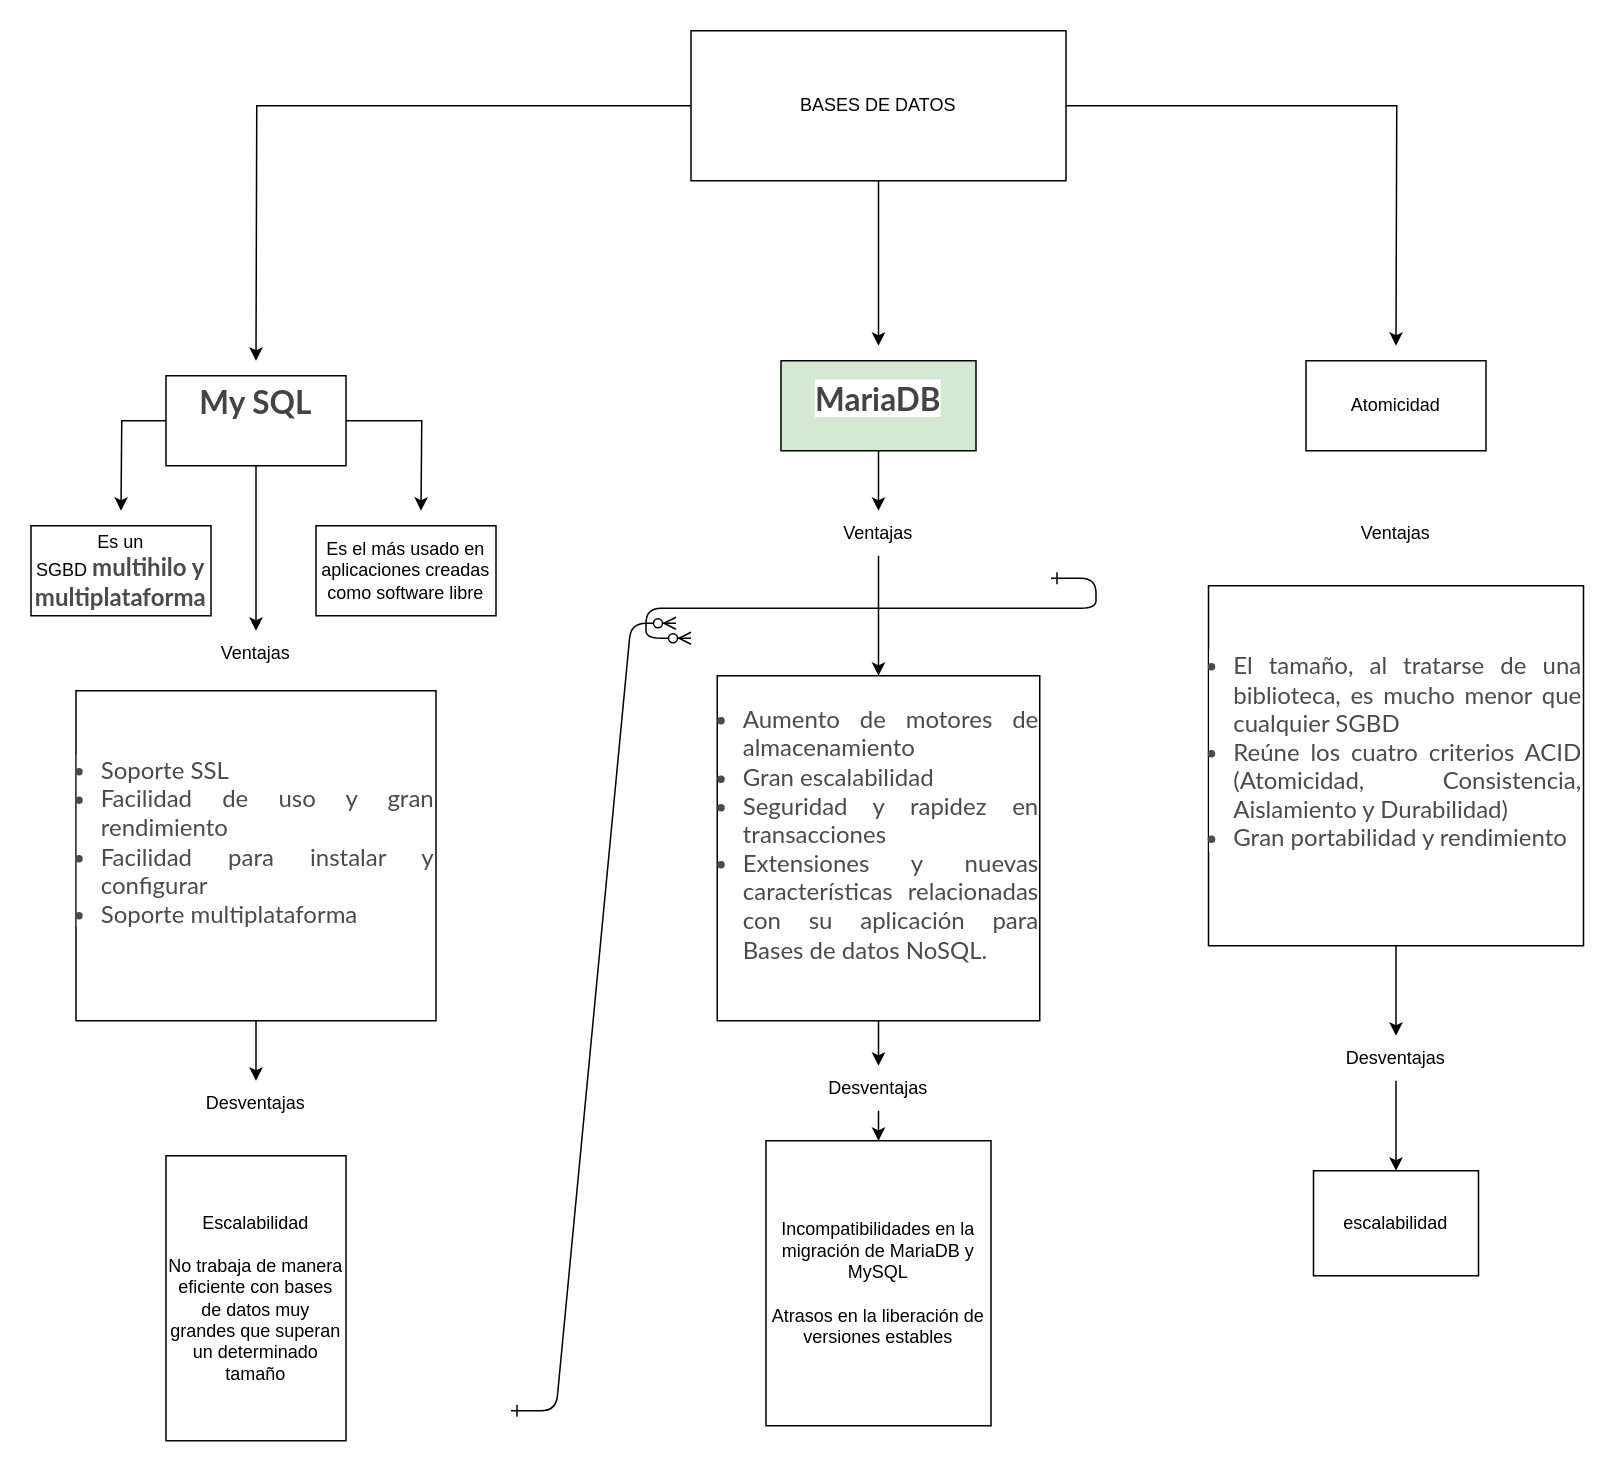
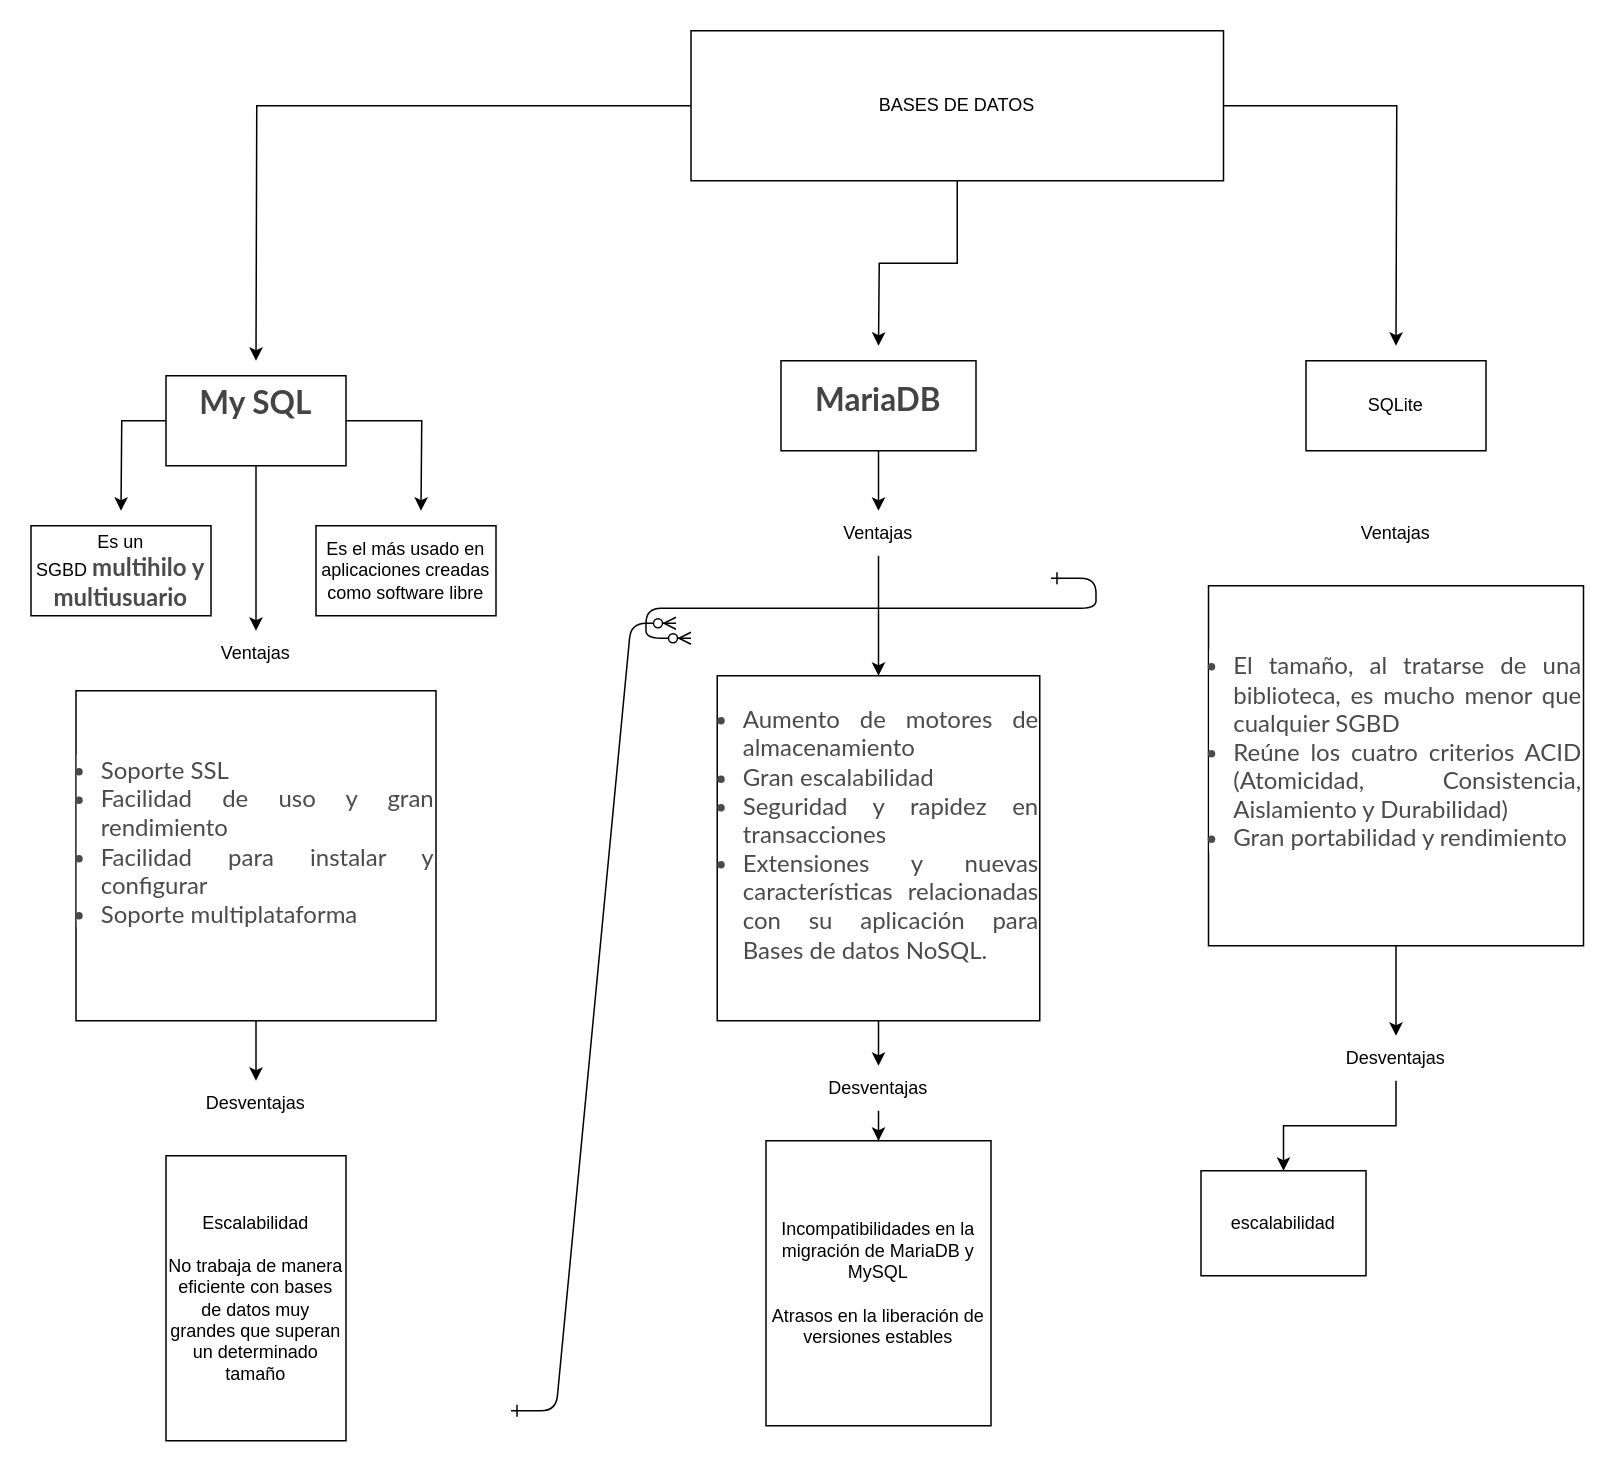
  <mxCell id="0" />
  <mxCell id="1" parent="0" />
  <mxCell id="2" value="" style="edgeStyle=entityRelationEdgeStyle;endArrow=ERzeroToMany;startArrow=ERone;endFill=1;startFill=0;" parent="1" edge="1"><mxGeometry width="100" height="100" relative="1" as="geometry"><mxPoint x="340" y="940" as="sourcePoint" /><mxPoint x="450" y="415" as="targetPoint" /></mxGeometry></mxCell>
  <mxCell id="3" value="" style="edgeStyle=entityRelationEdgeStyle;endArrow=ERzeroToMany;startArrow=ERone;endFill=1;startFill=0;" parent="1" edge="1"><mxGeometry width="100" height="100" relative="1" as="geometry"><mxPoint x="700" y="385" as="sourcePoint" /><mxPoint x="460" y="425" as="targetPoint" /></mxGeometry></mxCell>
  <mxCell id="4" style="edgeStyle=orthogonalEdgeStyle;rounded=0;orthogonalLoop=1;jettySize=auto;html=1;" edge="1" parent="1" source="7"><mxGeometry relative="1" as="geometry"><mxPoint x="280" y="340" as="targetPoint" /></mxGeometry></mxCell>
  <mxCell id="5" style="edgeStyle=orthogonalEdgeStyle;rounded=0;orthogonalLoop=1;jettySize=auto;html=1;" edge="1" parent="1" source="7"><mxGeometry relative="1" as="geometry"><mxPoint x="80" y="340" as="targetPoint" /></mxGeometry></mxCell>
  <mxCell id="6" style="edgeStyle=orthogonalEdgeStyle;rounded=0;orthogonalLoop=1;jettySize=auto;html=1;entryX=0.5;entryY=0;entryDx=0;entryDy=0;" edge="1" parent="1" source="7" target="12"><mxGeometry relative="1" as="geometry" /></mxCell>
  <mxCell id="7" value="&lt;h3 style=&quot;box-sizing: border-box; margin: 0px 0px 25px; line-height: inherit; font-size: 21px; overflow-wrap: break-word; padding: 0px; border: 0px; font-variant-numeric: inherit; font-variant-east-asian: inherit; font-variant-alternates: inherit; font-variant-position: inherit; font-stretch: inherit; font-family: Lato, sans-serif; font-optical-sizing: inherit; font-kerning: inherit; font-feature-settings: inherit; font-variation-settings: inherit; vertical-align: middle; color: rgb(68, 68, 68); background-color: rgb(255, 255, 255); text-align: justify;&quot;&gt;My SQL&lt;/h3&gt;" style="rounded=0;whiteSpace=wrap;html=1;" vertex="1" parent="1"><mxGeometry x="110" y="250" width="120" height="60" as="geometry" /></mxCell>
- <mxCell id="8" value="Es un SGBD&amp;nbsp;&lt;span style=&quot;box-sizing: border-box; font-weight: 700; margin: 0px; padding: 0px; border: 0px; font-variant-numeric: inherit; font-variant-east-asian: inherit; font-variant-alternates: inherit; font-variant-position: inherit; font-stretch: inherit; font-size: 16px; line-height: inherit; font-family: Lato, sans-serif; font-optical-sizing: inherit; font-kerning: inherit; font-feature-settings: inherit; font-variation-settings: inherit; vertical-align: initial; color: rgb(75, 75, 75); text-align: justify; background-color: rgb(255, 255, 255);&quot;&gt;multihilo y multiplataforma&lt;/span&gt;" style="rounded=0;whiteSpace=wrap;html=1;" vertex="1" parent="1"><mxGeometry x="20" y="350" width="120" height="60" as="geometry" /></mxCell>
+ <mxCell id="8" value="Es un SGBD&amp;nbsp;&lt;span style=&quot;box-sizing: border-box; font-weight: 700; margin: 0px; padding: 0px; border: 0px; font-variant-numeric: inherit; font-variant-east-asian: inherit; font-variant-alternates: inherit; font-variant-position: inherit; font-stretch: inherit; font-size: 16px; line-height: inherit; font-family: Lato, sans-serif; font-optical-sizing: inherit; font-kerning: inherit; font-feature-settings: inherit; font-variation-settings: inherit; vertical-align: initial; color: rgb(75, 75, 75); text-align: justify; background-color: rgb(255, 255, 255);&quot;&gt;multihilo y multiusuario&lt;/span&gt;" style="rounded=0;whiteSpace=wrap;html=1;" vertex="1" parent="1"><mxGeometry x="20" y="350" width="120" height="60" as="geometry" /></mxCell>
  <mxCell id="9" value="Es el más usado en aplicaciones creadas como software libre" style="rounded=0;whiteSpace=wrap;html=1;" vertex="1" parent="1"><mxGeometry x="210" y="350" width="120" height="60" as="geometry" /></mxCell>
  <mxCell id="10" style="edgeStyle=orthogonalEdgeStyle;rounded=0;orthogonalLoop=1;jettySize=auto;html=1;entryX=0.5;entryY=0;entryDx=0;entryDy=0;" edge="1" parent="1" source="11" target="13"><mxGeometry relative="1" as="geometry" /></mxCell>
  <mxCell id="11" value="&lt;ul style=&quot;box-sizing: border-box; margin: 0px 0px 20px; overflow-wrap: break-word; padding: 0px 0px 0px 1em; border: 0px; font-variant-numeric: inherit; font-variant-east-asian: inherit; font-variant-alternates: inherit; font-variant-position: inherit; font-stretch: inherit; font-size: 16px; line-height: inherit; font-family: Lato, sans-serif; font-optical-sizing: inherit; font-kerning: inherit; font-feature-settings: inherit; font-variation-settings: inherit; vertical-align: middle; list-style-position: initial; list-style-image: initial; color: rgb(75, 75, 75); background-color: rgb(255, 255, 255); text-align: justify;&quot;&gt;&lt;li style=&quot;box-sizing: border-box; margin: 0px; padding: 0px; border: 0px; font: inherit; vertical-align: middle;&quot;&gt;Soporte SSL&lt;/li&gt;&lt;li style=&quot;box-sizing: border-box; margin: 0px; padding: 0px; border: 0px; font: inherit; vertical-align: middle;&quot;&gt;Facilidad de uso y gran rendimiento&lt;/li&gt;&lt;li style=&quot;box-sizing: border-box; margin: 0px; padding: 0px; border: 0px; font: inherit; vertical-align: middle;&quot;&gt;Facilidad para instalar y configurar&lt;/li&gt;&lt;li style=&quot;box-sizing: border-box; margin: 0px; padding: 0px; border: 0px; font: inherit; vertical-align: middle;&quot;&gt;Soporte multiplataforma&lt;/li&gt;&lt;/ul&gt;" style="rounded=0;whiteSpace=wrap;html=1;" vertex="1" parent="1"><mxGeometry x="50" y="460" width="240" height="220" as="geometry" /></mxCell>
  <mxCell id="12" value="Ventajas" style="text;html=1;strokeColor=none;fillColor=none;align=center;verticalAlign=middle;whiteSpace=wrap;rounded=0;" vertex="1" parent="1"><mxGeometry x="140" y="420" width="60" height="30" as="geometry" /></mxCell>
  <mxCell id="13" value="Desventajas" style="text;html=1;strokeColor=none;fillColor=none;align=center;verticalAlign=middle;whiteSpace=wrap;rounded=0;" vertex="1" parent="1"><mxGeometry x="140" y="720" width="60" height="30" as="geometry" /></mxCell>
  <mxCell id="14" value="Escalabilidad&lt;br&gt;&lt;br&gt;No trabaja de manera eficiente con bases de datos muy grandes que superan un determinado tamaño" style="rounded=0;whiteSpace=wrap;html=1;" vertex="1" parent="1"><mxGeometry x="110" y="770" width="120" height="190" as="geometry" /></mxCell>
  <mxCell id="15" style="edgeStyle=orthogonalEdgeStyle;rounded=0;orthogonalLoop=1;jettySize=auto;html=1;" edge="1" parent="1" source="18"><mxGeometry relative="1" as="geometry"><mxPoint x="585" y="230" as="targetPoint" /></mxGeometry></mxCell>
  <mxCell id="16" style="edgeStyle=orthogonalEdgeStyle;rounded=0;orthogonalLoop=1;jettySize=auto;html=1;" edge="1" parent="1" source="18"><mxGeometry relative="1" as="geometry"><mxPoint x="930" y="230" as="targetPoint" /></mxGeometry></mxCell>
  <mxCell id="17" style="edgeStyle=orthogonalEdgeStyle;rounded=0;orthogonalLoop=1;jettySize=auto;html=1;" edge="1" parent="1" source="18"><mxGeometry relative="1" as="geometry"><mxPoint x="170" y="240" as="targetPoint" /></mxGeometry></mxCell>
- <mxCell id="18" value="BASES DE DATOS" style="rounded=0;whiteSpace=wrap;html=1;" vertex="1" parent="1"><mxGeometry x="460" y="20" width="250" height="100" as="geometry" /></mxCell>
+ <mxCell id="18" value="BASES DE DATOS" style="rounded=0;whiteSpace=wrap;html=1;" vertex="1" parent="1"><mxGeometry x="460" y="20" width="355" height="100" as="geometry" /></mxCell>
  <mxCell id="19" style="edgeStyle=orthogonalEdgeStyle;rounded=0;orthogonalLoop=1;jettySize=auto;html=1;entryX=0.5;entryY=0;entryDx=0;entryDy=0;" edge="1" parent="1" source="20" target="24"><mxGeometry relative="1" as="geometry" /></mxCell>
- <mxCell id="20" value="&lt;br&gt;&lt;h3 style=&quot;box-sizing: border-box; margin: 0px 0px 25px; font-weight: 700; line-height: inherit; font-size: 21px; overflow-wrap: break-word; padding: 0px; border: 0px; font-style: normal; font-variant-ligatures: normal; font-variant-caps: normal; font-variant-numeric: inherit; font-variant-east-asian: inherit; font-variant-alternates: inherit; font-variant-position: inherit; font-stretch: inherit; font-family: Lato, sans-serif; font-optical-sizing: inherit; font-kerning: inherit; font-feature-settings: inherit; font-variation-settings: inherit; vertical-align: middle; color: rgb(68, 68, 68); letter-spacing: normal; orphans: 2; text-indent: 0px; text-transform: none; widows: 2; word-spacing: 0px; -webkit-text-stroke-width: 0px; background-color: rgb(255, 255, 255); text-decoration-thickness: initial; text-decoration-style: initial; text-decoration-color: initial; text-align: justify;&quot;&gt;MariaDB&lt;/h3&gt;" style="rounded=0;whiteSpace=wrap;html=1;fillColor=#d5e8d4;" vertex="1" parent="1"><mxGeometry x="520" y="240" width="130" height="60" as="geometry" /></mxCell>
+ <mxCell id="20" value="&lt;br&gt;&lt;h3 style=&quot;box-sizing: border-box; margin: 0px 0px 25px; font-weight: 700; line-height: inherit; font-size: 21px; overflow-wrap: break-word; padding: 0px; border: 0px; font-style: normal; font-variant-ligatures: normal; font-variant-caps: normal; font-variant-numeric: inherit; font-variant-east-asian: inherit; font-variant-alternates: inherit; font-variant-position: inherit; font-stretch: inherit; font-family: Lato, sans-serif; font-optical-sizing: inherit; font-kerning: inherit; font-feature-settings: inherit; font-variation-settings: inherit; vertical-align: middle; color: rgb(68, 68, 68); letter-spacing: normal; orphans: 2; text-indent: 0px; text-transform: none; widows: 2; word-spacing: 0px; -webkit-text-stroke-width: 0px; background-color: rgb(255, 255, 255); text-decoration-thickness: initial; text-decoration-style: initial; text-decoration-color: initial; text-align: justify;&quot;&gt;MariaDB&lt;/h3&gt;" style="rounded=0;whiteSpace=wrap;html=1;" vertex="1" parent="1"><mxGeometry x="520" y="240" width="130" height="60" as="geometry" /></mxCell>
  <mxCell id="21" style="edgeStyle=orthogonalEdgeStyle;rounded=0;orthogonalLoop=1;jettySize=auto;html=1;entryX=0.5;entryY=0;entryDx=0;entryDy=0;" edge="1" parent="1" source="22" target="26"><mxGeometry relative="1" as="geometry" /></mxCell>
  <mxCell id="22" value="&lt;ul style=&quot;box-sizing: border-box; margin: 0px 0px 20px; overflow-wrap: break-word; padding: 0px 0px 0px 1em; border: 0px; font-variant-numeric: inherit; font-variant-east-asian: inherit; font-variant-alternates: inherit; font-variant-position: inherit; font-stretch: inherit; font-size: 16px; line-height: inherit; font-family: Lato, sans-serif; font-optical-sizing: inherit; font-kerning: inherit; font-feature-settings: inherit; font-variation-settings: inherit; vertical-align: middle; list-style-position: initial; list-style-image: initial; color: rgb(75, 75, 75); background-color: rgb(255, 255, 255); text-align: justify;&quot;&gt;&lt;li style=&quot;box-sizing: border-box; margin: 0px; padding: 0px; border: 0px; font: inherit; vertical-align: middle;&quot;&gt;&lt;span style=&quot;font-family: inherit; font-size: inherit; font-style: inherit; font-variant-ligatures: inherit; font-variant-caps: inherit; font-weight: inherit;&quot;&gt;Aumento de motores de almacenamiento&lt;/span&gt;&lt;br&gt;&lt;/li&gt;&lt;li style=&quot;box-sizing: border-box; margin: 0px; padding: 0px; border: 0px; font: inherit; vertical-align: middle;&quot;&gt;Gran escalabilidad&lt;/li&gt;&lt;li style=&quot;box-sizing: border-box; margin: 0px; padding: 0px; border: 0px; font: inherit; vertical-align: middle;&quot;&gt;Seguridad y rapidez en transacciones&lt;/li&gt;&lt;li style=&quot;box-sizing: border-box; margin: 0px; padding: 0px; border: 0px; font: inherit; vertical-align: middle;&quot;&gt;Extensiones y nuevas características relacionadas con su aplicación para Bases de datos NoSQL.&lt;/li&gt;&lt;/ul&gt;" style="rounded=0;whiteSpace=wrap;html=1;" vertex="1" parent="1"><mxGeometry x="477.5" y="450" width="215" height="230" as="geometry" /></mxCell>
  <mxCell id="23" style="edgeStyle=orthogonalEdgeStyle;rounded=0;orthogonalLoop=1;jettySize=auto;html=1;entryX=0.5;entryY=0;entryDx=0;entryDy=0;" edge="1" parent="1" source="24" target="22"><mxGeometry relative="1" as="geometry" /></mxCell>
  <mxCell id="24" value="Ventajas" style="text;html=1;strokeColor=none;fillColor=none;align=center;verticalAlign=middle;whiteSpace=wrap;rounded=0;" vertex="1" parent="1"><mxGeometry x="555" y="340" width="60" height="30" as="geometry" /></mxCell>
  <mxCell id="25" style="edgeStyle=orthogonalEdgeStyle;rounded=0;orthogonalLoop=1;jettySize=auto;html=1;" edge="1" parent="1" source="26" target="27"><mxGeometry relative="1" as="geometry" /></mxCell>
  <mxCell id="26" value="Desventajas" style="text;html=1;strokeColor=none;fillColor=none;align=center;verticalAlign=middle;whiteSpace=wrap;rounded=0;" vertex="1" parent="1"><mxGeometry x="555" y="710" width="60" height="30" as="geometry" /></mxCell>
  <mxCell id="27" value="Incompatibilidades en la migración de MariaDB y MySQL&lt;br&gt;&lt;br&gt;Atrasos en la liberación de versiones estables" style="rounded=0;whiteSpace=wrap;html=1;" vertex="1" parent="1"><mxGeometry x="510" y="760" width="150" height="190" as="geometry" /></mxCell>
- <mxCell id="28" value="Atomicidad" style="rounded=0;whiteSpace=wrap;html=1;" vertex="1" parent="1"><mxGeometry x="870" y="240" width="120" height="60" as="geometry" /></mxCell>
+ <mxCell id="28" value="SQLite" style="rounded=0;whiteSpace=wrap;html=1;" vertex="1" parent="1"><mxGeometry x="870" y="240" width="120" height="60" as="geometry" /></mxCell>
  <mxCell id="29" style="edgeStyle=orthogonalEdgeStyle;rounded=0;orthogonalLoop=1;jettySize=auto;html=1;entryX=0.5;entryY=0;entryDx=0;entryDy=0;" edge="1" parent="1" source="30" target="32"><mxGeometry relative="1" as="geometry" /></mxCell>
  <mxCell id="30" value="&lt;ul style=&quot;box-sizing: border-box; margin: 0px 0px 20px; overflow-wrap: break-word; padding: 0px 0px 0px 1em; border: 0px; font-variant-numeric: inherit; font-variant-east-asian: inherit; font-variant-alternates: inherit; font-variant-position: inherit; font-stretch: inherit; font-size: 16px; line-height: inherit; font-family: Lato, sans-serif; font-optical-sizing: inherit; font-kerning: inherit; font-feature-settings: inherit; font-variation-settings: inherit; vertical-align: middle; list-style-position: initial; list-style-image: initial; color: rgb(75, 75, 75); background-color: rgb(255, 255, 255); text-align: justify;&quot;&gt;&lt;li style=&quot;box-sizing: border-box; margin: 0px; padding: 0px; border: 0px; font: inherit; vertical-align: middle;&quot;&gt;El tamaño, al tratarse de una biblioteca, es mucho menor que cualquier SGBD&lt;/li&gt;&lt;li style=&quot;box-sizing: border-box; margin: 0px; padding: 0px; border: 0px; font: inherit; vertical-align: middle;&quot;&gt;Reúne los cuatro criterios ACID (Atomicidad, Consistencia, Aislamiento y Durabilidad)&lt;br&gt;&lt;/li&gt;&lt;li style=&quot;box-sizing: border-box; margin: 0px; padding: 0px; border: 0px; font: inherit; vertical-align: middle;&quot;&gt;Gran portabilidad y rendimiento&lt;/li&gt;&lt;/ul&gt;" style="rounded=0;whiteSpace=wrap;html=1;" vertex="1" parent="1"><mxGeometry x="805" y="390" width="250" height="240" as="geometry" /></mxCell>
  <mxCell id="31" style="edgeStyle=orthogonalEdgeStyle;rounded=0;orthogonalLoop=1;jettySize=auto;html=1;entryX=0.5;entryY=0;entryDx=0;entryDy=0;" edge="1" parent="1" source="32" target="34"><mxGeometry relative="1" as="geometry" /></mxCell>
  <mxCell id="32" value="Desventajas" style="text;html=1;strokeColor=none;fillColor=none;align=center;verticalAlign=middle;whiteSpace=wrap;rounded=0;" vertex="1" parent="1"><mxGeometry x="900" y="690" width="60" height="30" as="geometry" /></mxCell>
  <mxCell id="33" value="Ventajas" style="text;html=1;strokeColor=none;fillColor=none;align=center;verticalAlign=middle;whiteSpace=wrap;rounded=0;" vertex="1" parent="1"><mxGeometry x="900" y="340" width="60" height="30" as="geometry" /></mxCell>
- <mxCell id="34" value="escalabilidad" style="rounded=0;whiteSpace=wrap;html=1;" vertex="1" parent="1"><mxGeometry x="875" y="780" width="110" height="70" as="geometry" /></mxCell>
+ <mxCell id="34" value="escalabilidad" style="rounded=0;whiteSpace=wrap;html=1;" vertex="1" parent="1"><mxGeometry x="800" y="780" width="110" height="70" as="geometry" /></mxCell>
